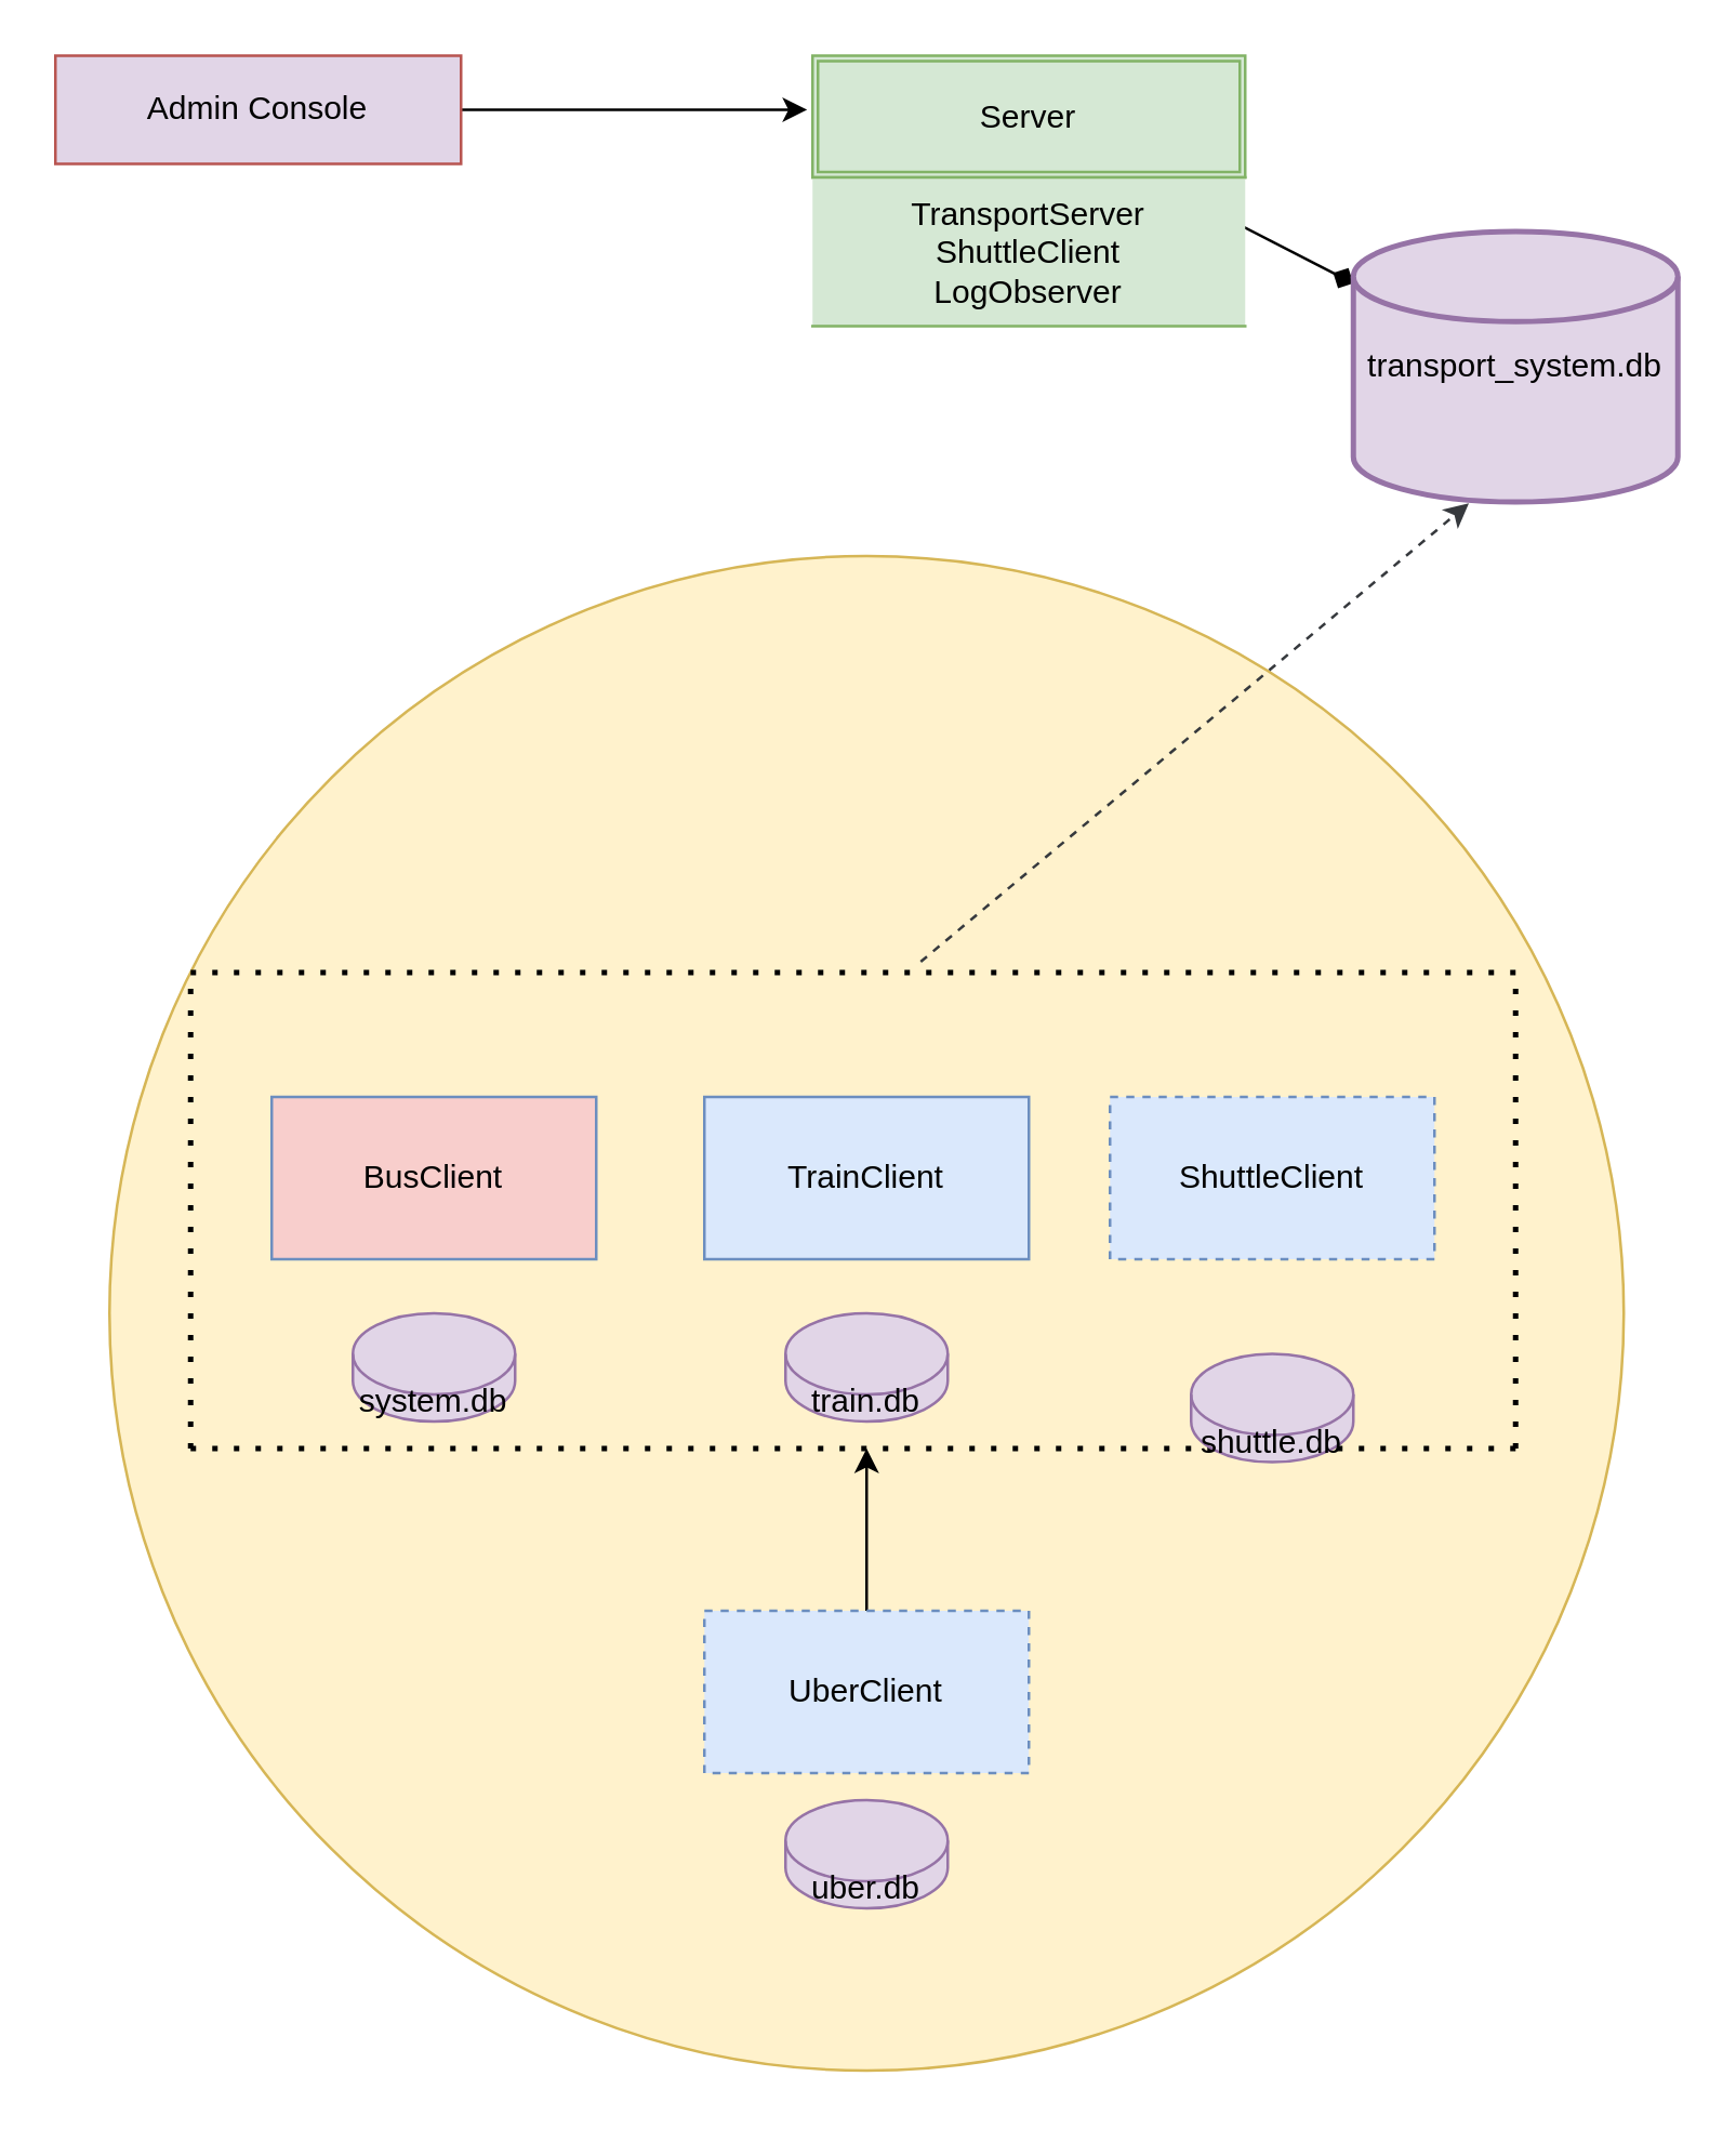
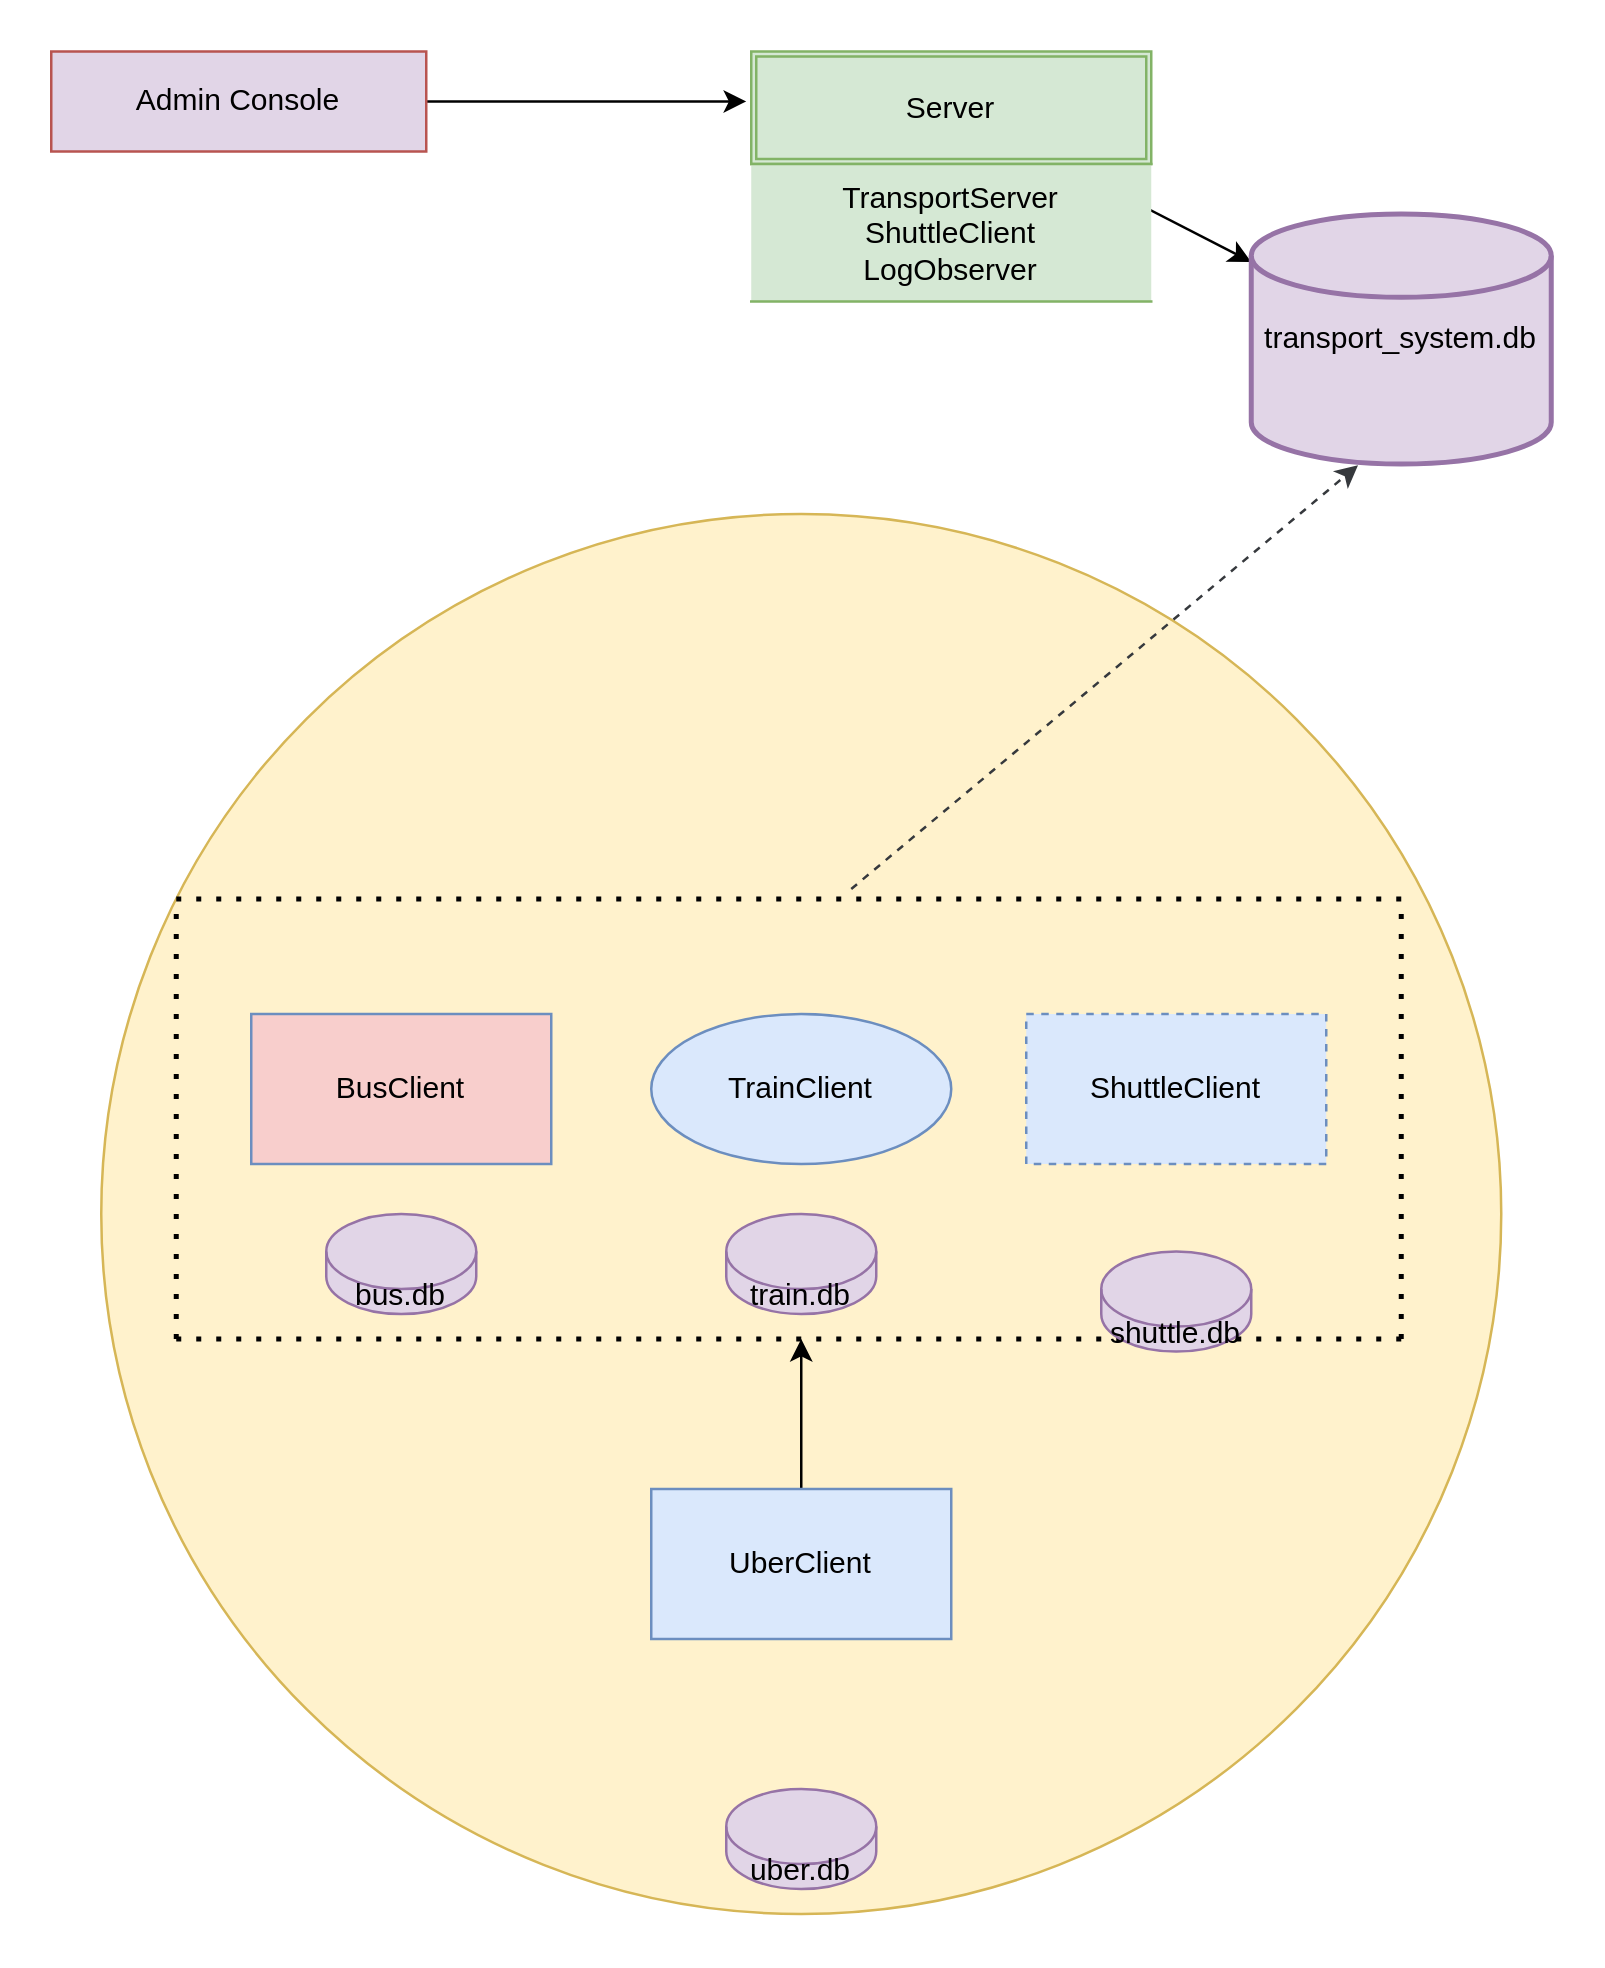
  <mxCell id="0" />
  <mxCell id="1" parent="0" />
  <mxCell id="2" value="" style="ellipse;whiteSpace=wrap;html=1;aspect=fixed;shadow=0;fillColor=#fff2cc;strokeColor=#d6b656;" vertex="1" parent="1"><mxGeometry x="40" y="205" width="560" height="560" as="geometry" /></mxCell>
  <mxCell id="3" style="edgeStyle=none;html=1;" edge="1" parent="1" source="4"><mxGeometry relative="1" as="geometry"><mxPoint x="298" y="40" as="targetPoint" /></mxGeometry></mxCell>
  <mxCell id="4" value="Admin Console" style="rounded=0;whiteSpace=wrap;html=1;fillColor=#e1d5e7;strokeColor=#b85450;" vertex="1" parent="1"><mxGeometry x="20" y="20" width="150" height="40" as="geometry" /></mxCell>
- <mxCell id="5" style="edgeStyle=none;html=1;endArrow=diamond;" edge="1" parent="1" source="6" target="7"><mxGeometry relative="1" as="geometry" /></mxCell>
+ <mxCell id="5" style="edgeStyle=none;html=1;" edge="1" parent="1" source="6" target="7"><mxGeometry relative="1" as="geometry" /></mxCell>
  <mxCell id="6" value="Server" style="shape=ext;double=1;rounded=0;whiteSpace=wrap;html=1;fillColor=#d5e8d4;strokeColor=#82b366;" vertex="1" parent="1"><mxGeometry x="300" y="20" width="160" height="45" as="geometry" /></mxCell>
  <mxCell id="7" value="transport_system.db" style="strokeWidth=2;html=1;shape=mxgraph.flowchart.database;whiteSpace=wrap;fillColor=#e1d5e7;strokeColor=#9673a6;" vertex="1" parent="1"><mxGeometry x="500" y="85" width="120" height="100" as="geometry" /></mxCell>
  <mxCell id="8" value="TransportServer&lt;div&gt;ShuttleClient&lt;/div&gt;&lt;div&gt;LogObserver&lt;/div&gt;" style="shape=partialRectangle;whiteSpace=wrap;html=1;left=0;right=0;fillColor=#d5e8d4;strokeColor=#82b366;" vertex="1" parent="1"><mxGeometry x="300" y="65" width="160" height="55" as="geometry" /></mxCell>
  <mxCell id="9" value="" style="endArrow=none;dashed=1;html=1;dashPattern=1 3;strokeWidth=2;" edge="1" parent="1"><mxGeometry width="50" height="50" relative="1" as="geometry"><mxPoint x="70" y="535" as="sourcePoint" /><mxPoint x="70" y="359" as="targetPoint" /></mxGeometry></mxCell>
  <mxCell id="10" value="" style="endArrow=none;dashed=1;html=1;dashPattern=1 3;strokeWidth=2;" edge="1" parent="1"><mxGeometry width="50" height="50" relative="1" as="geometry"><mxPoint x="560" y="535" as="sourcePoint" /><mxPoint x="560" y="359" as="targetPoint" /></mxGeometry></mxCell>
  <mxCell id="11" value="" style="endArrow=none;dashed=1;html=1;dashPattern=1 3;strokeWidth=2;" edge="1" parent="1"><mxGeometry width="50" height="50" relative="1" as="geometry"><mxPoint x="70" y="359" as="sourcePoint" /><mxPoint x="560" y="359" as="targetPoint" /></mxGeometry></mxCell>
  <mxCell id="12" value="" style="endArrow=none;dashed=1;html=1;dashPattern=1 3;strokeWidth=2;" edge="1" parent="1"><mxGeometry width="50" height="50" relative="1" as="geometry"><mxPoint x="70" y="535" as="sourcePoint" /><mxPoint x="560" y="535" as="targetPoint" /></mxGeometry></mxCell>
  <mxCell id="13" value="" style="html=1;labelBackgroundColor=#ffffff;startArrow=none;startFill=0;endArrow=classic;endFill=1;jettySize=auto;orthogonalLoop=1;strokeWidth=1;dashed=1;fontSize=14;entryX=0.356;entryY=1.005;entryDx=0;entryDy=0;entryPerimeter=0;fillColor=#cdeb8b;strokeColor=#36393d;" edge="1" parent="1" target="7"><mxGeometry width="60" height="60" relative="1" as="geometry"><mxPoint x="340" y="355" as="sourcePoint" /><mxPoint x="380" y="335" as="targetPoint" /></mxGeometry></mxCell>
  <mxCell id="14" value="BusClient" style="rounded=0;whiteSpace=wrap;html=1;fillColor=#f8cecc;strokeColor=#6c8ebf;" vertex="1" parent="1"><mxGeometry x="100" y="405" width="120" height="60" as="geometry" /></mxCell>
- <mxCell id="15" value="TrainClient" style="rounded=0;whiteSpace=wrap;html=1;fillColor=#dae8fc;strokeColor=#6c8ebf;" vertex="1" parent="1"><mxGeometry x="260" y="405" width="120" height="60" as="geometry" /></mxCell>
+ <mxCell id="15" value="TrainClient" style="ellipse;whiteSpace=wrap;html=1;fillColor=#dae8fc;strokeColor=#6c8ebf;" vertex="1" parent="1"><mxGeometry x="260" y="405" width="120" height="60" as="geometry" /></mxCell>
  <mxCell id="16" value="ShuttleClient" style="rounded=0;whiteSpace=wrap;html=1;fillColor=#dae8fc;strokeColor=#6c8ebf;dashed=1;" vertex="1" parent="1"><mxGeometry x="410" y="405" width="120" height="60" as="geometry" /></mxCell>
  <mxCell id="17" style="edgeStyle=none;html=1;" edge="1" parent="1" source="18"><mxGeometry relative="1" as="geometry"><mxPoint x="320" y="535" as="targetPoint" /></mxGeometry></mxCell>
- <mxCell id="18" value="UberClient" style="rounded=0;whiteSpace=wrap;html=1;fillColor=#dae8fc;strokeColor=#6c8ebf;dashed=1;" vertex="1" parent="1"><mxGeometry x="260" y="595" width="120" height="60" as="geometry" /></mxCell>
- <mxCell id="19" value="system.db" style="shape=cylinder3;whiteSpace=wrap;html=1;boundedLbl=1;backgroundOutline=1;size=15;fillColor=#e1d5e7;strokeColor=#9673a6;" vertex="1" parent="1"><mxGeometry x="130" y="485" width="60" height="40" as="geometry" /></mxCell>
+ <mxCell id="18" value="UberClient" style="rounded=0;whiteSpace=wrap;html=1;fillColor=#dae8fc;strokeColor=#6c8ebf;" vertex="1" parent="1"><mxGeometry x="260" y="595" width="120" height="60" as="geometry" /></mxCell>
+ <mxCell id="19" value="bus.db" style="shape=cylinder3;whiteSpace=wrap;html=1;boundedLbl=1;backgroundOutline=1;size=15;fillColor=#e1d5e7;strokeColor=#9673a6;" vertex="1" parent="1"><mxGeometry x="130" y="485" width="60" height="40" as="geometry" /></mxCell>
  <mxCell id="20" value="train.db" style="shape=cylinder3;whiteSpace=wrap;html=1;boundedLbl=1;backgroundOutline=1;size=15;fillColor=#e1d5e7;strokeColor=#9673a6;" vertex="1" parent="1"><mxGeometry x="290" y="485" width="60" height="40" as="geometry" /></mxCell>
  <mxCell id="21" value="shuttle.db" style="shape=cylinder3;whiteSpace=wrap;html=1;boundedLbl=1;backgroundOutline=1;size=15;fillColor=#e1d5e7;strokeColor=#9673a6;" vertex="1" parent="1"><mxGeometry x="440" y="500" width="60" height="40" as="geometry" /></mxCell>
- <mxCell id="22" value="uber.db" style="shape=cylinder3;whiteSpace=wrap;html=1;boundedLbl=1;backgroundOutline=1;size=15;fillColor=#e1d5e7;strokeColor=#9673a6;" vertex="1" parent="1"><mxGeometry x="290" y="665" width="60" height="40" as="geometry" /></mxCell>
+ <mxCell id="22" value="uber.db" style="shape=cylinder3;whiteSpace=wrap;html=1;boundedLbl=1;backgroundOutline=1;size=15;fillColor=#e1d5e7;strokeColor=#9673a6;" vertex="1" parent="1"><mxGeometry x="290" y="715" width="60" height="40" as="geometry" /></mxCell>
